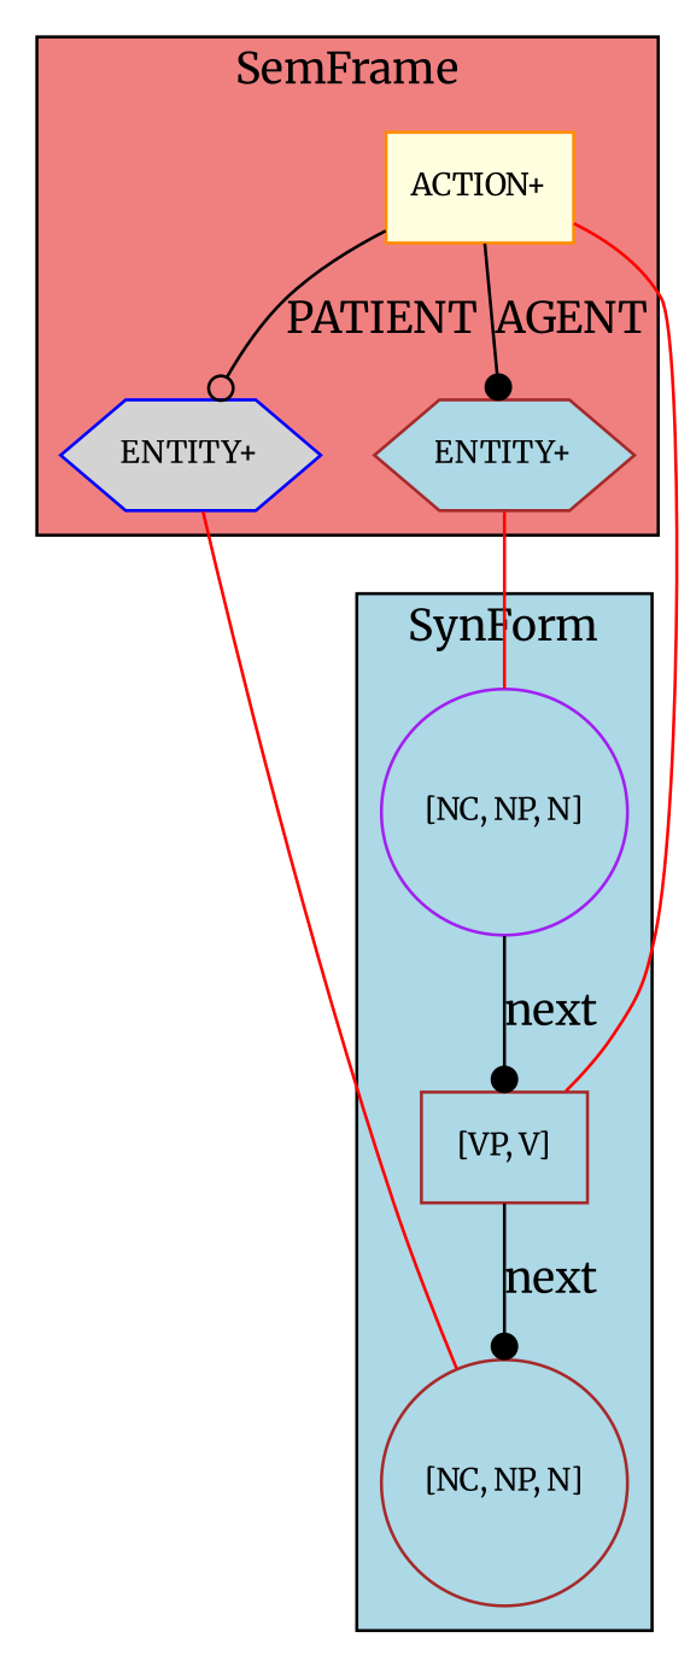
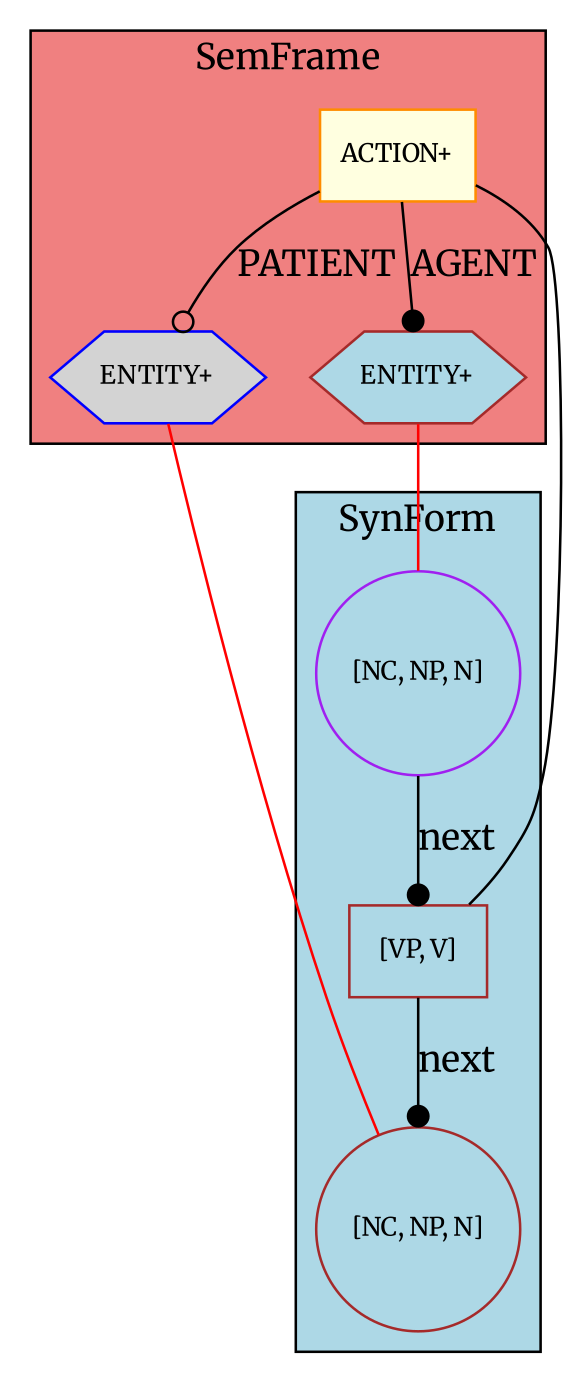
  digraph {
    fontname=Merriweather
    rankdir=TB
    node [color=brown fillcolor=lightblue fontsize=10 shape=hexagon style=filled fontname=Merriweather]
    edge [fontname=Merriweather]
    n1 [label="ENTITY+"]
    n2 [color=blue fillcolor=lightgrey label="ENTITY+"]
    n3 [color=darkorange fillcolor=lightyellow label="ACTION+" shape=box]
    n4 [label="[NC, NP, N]" shape=circle color=purple]
    n5 [label="[VP, V]" shape=box]
    n6 [label="[NC, NP, N]" shape=circle]
    subgraph cluster_1 {
      bgcolor=lightcoral
      label=SemFrame
      n1
      n2
      n3
    }
    subgraph cluster_2 {
      bgcolor=lightblue
      label=SynForm
      n4
      n5
      n6
    }
    n1 -> n4 [color=red dir=none penwidth=1]
    n2 -> n6 [color=red dir=none penwidth=1]
    n3 -> n1 [label=AGENT arrowhead=dot]
    n3 -> n2 [label=PATIENT arrowhead=odot]
-   n3 -> n5 [color=red dir=none penwidth=1]
+   n3 -> n5 [color=black dir=none penwidth=1]
    n4 -> n5 [label=next arrowhead=dot]
    n5 -> n6 [label=next arrowhead=dot]
  }
